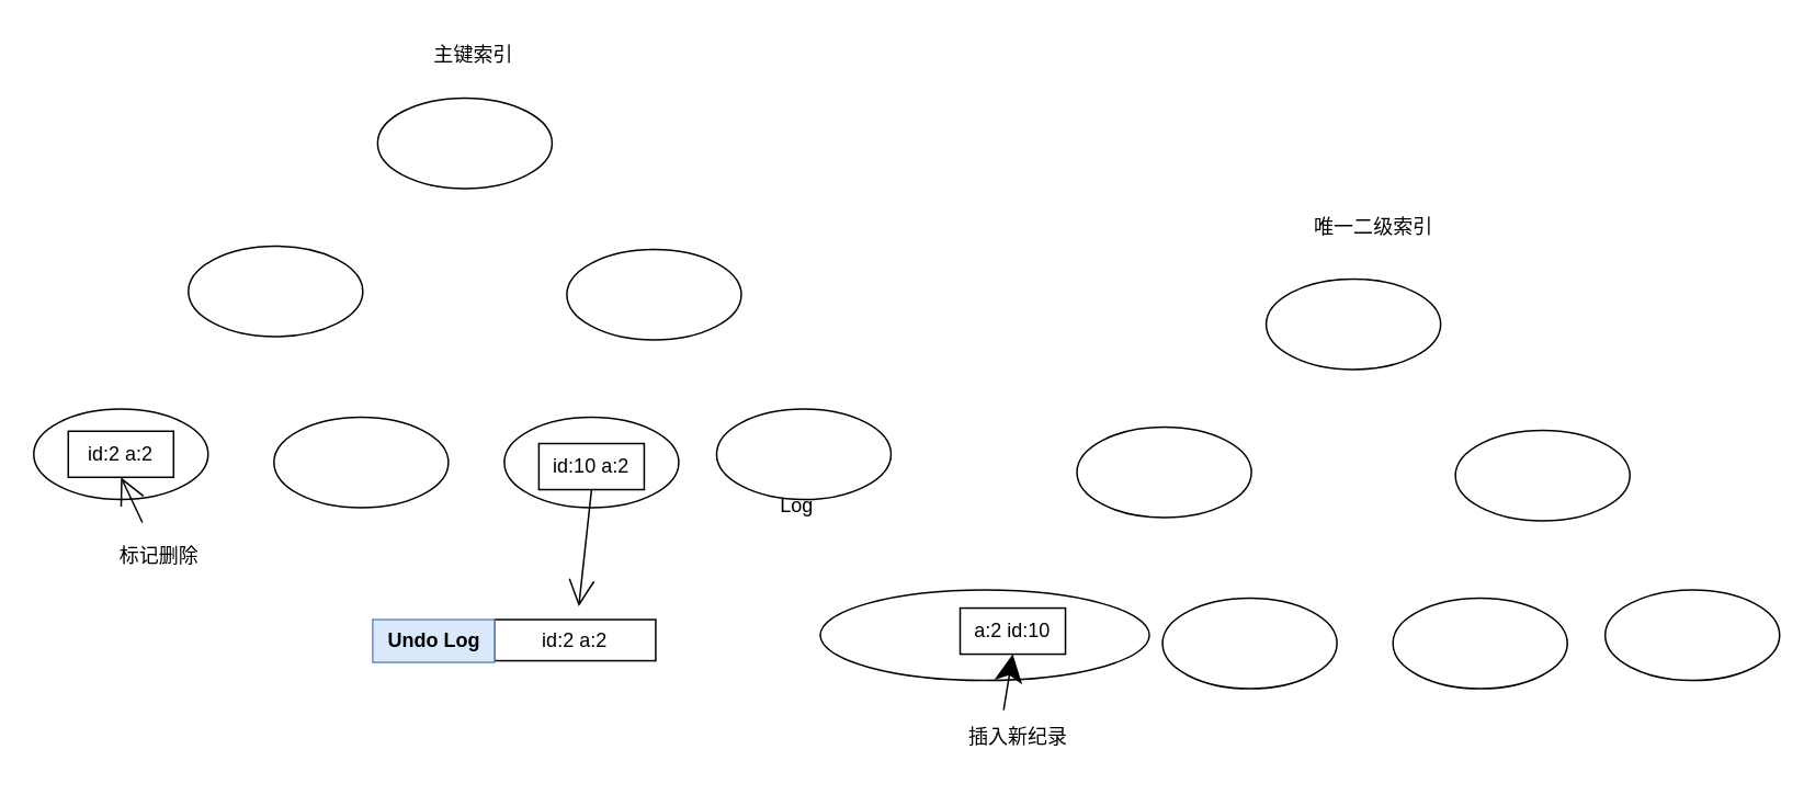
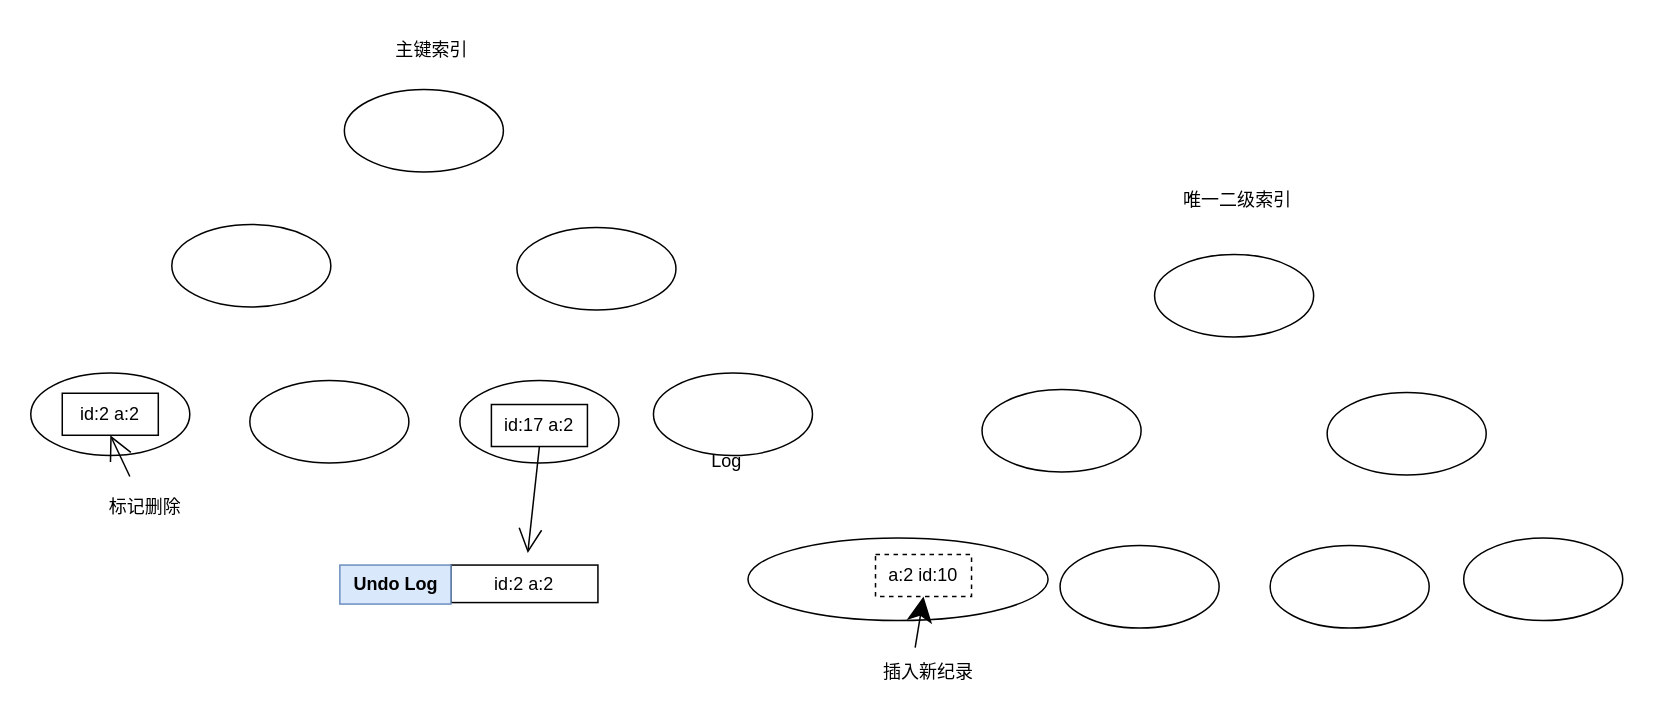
  <mxCell id="0" />
  <mxCell id="1" parent="0" />
  <mxCell id="2" value="" style="ellipse;whiteSpace=wrap;html=1;" vertex="1" parent="1"><mxGeometry x="229" y="59" width="106" height="55" as="geometry" /></mxCell>
  <mxCell id="3" value="" style="ellipse;whiteSpace=wrap;html=1;" vertex="1" parent="1"><mxGeometry x="114" y="149" width="106" height="55" as="geometry" /></mxCell>
  <mxCell id="4" value="" style="ellipse;whiteSpace=wrap;html=1;" vertex="1" parent="1"><mxGeometry x="344" y="151" width="106" height="55" as="geometry" /></mxCell>
  <mxCell id="5" value="" style="ellipse;whiteSpace=wrap;html=1;" vertex="1" parent="1"><mxGeometry x="20" y="248" width="106" height="55" as="geometry" /></mxCell>
  <mxCell id="6" value="" style="ellipse;whiteSpace=wrap;html=1;" vertex="1" parent="1"><mxGeometry x="166" y="253" width="106" height="55" as="geometry" /></mxCell>
  <mxCell id="7" value="" style="ellipse;whiteSpace=wrap;html=1;" vertex="1" parent="1"><mxGeometry x="306" y="253" width="106" height="55" as="geometry" /></mxCell>
  <mxCell id="8" value="" style="ellipse;whiteSpace=wrap;html=1;" vertex="1" parent="1"><mxGeometry x="435" y="248" width="106" height="55" as="geometry" /></mxCell>
  <mxCell id="9" value="id:2 a:2" style="rounded=0;whiteSpace=wrap;html=1;" vertex="1" parent="1"><mxGeometry x="41" y="261.5" width="64" height="28" as="geometry" /></mxCell>
  <mxCell id="10" value="标记删除" style="text;html=1;align=center;verticalAlign=middle;resizable=0;points=[];autosize=1;strokeColor=none;fillColor=none;" vertex="1" parent="1"><mxGeometry x="63" y="325" width="66" height="26" as="geometry" /></mxCell>
  <mxCell id="11" value="" style="edgeStyle=none;orthogonalLoop=1;jettySize=auto;html=1;rounded=0;endArrow=open;startSize=14;endSize=14;sourcePerimeterSpacing=8;targetPerimeterSpacing=8;curved=1;entryX=0.5;entryY=1;entryDx=0;entryDy=0;" edge="1" parent="1" source="10" target="9"><mxGeometry width="140" relative="1" as="geometry"><mxPoint x="196" y="308" as="sourcePoint" /><mxPoint x="336" y="308" as="targetPoint" /><Array as="points" /></mxGeometry></mxCell>
  <mxCell id="12" value="" style="ellipse;whiteSpace=wrap;html=1;" vertex="1" parent="1"><mxGeometry x="769" y="169" width="106" height="55" as="geometry" /></mxCell>
  <mxCell id="13" value="" style="ellipse;whiteSpace=wrap;html=1;" vertex="1" parent="1"><mxGeometry x="654" y="259" width="106" height="55" as="geometry" /></mxCell>
  <mxCell id="14" value="" style="ellipse;whiteSpace=wrap;html=1;" vertex="1" parent="1"><mxGeometry x="884" y="261" width="106" height="55" as="geometry" /></mxCell>
  <mxCell id="15" value="" style="ellipse;whiteSpace=wrap;html=1;" vertex="1" parent="1"><mxGeometry x="498" y="358" width="200" height="55" as="geometry" /></mxCell>
  <mxCell id="16" value="" style="ellipse;whiteSpace=wrap;html=1;" vertex="1" parent="1"><mxGeometry x="706" y="363" width="106" height="55" as="geometry" /></mxCell>
  <mxCell id="17" value="" style="ellipse;whiteSpace=wrap;html=1;" vertex="1" parent="1"><mxGeometry x="846" y="363" width="106" height="55" as="geometry" /></mxCell>
  <mxCell id="18" value="" style="ellipse;whiteSpace=wrap;html=1;" vertex="1" parent="1"><mxGeometry x="975" y="358" width="106" height="55" as="geometry" /></mxCell>
  <mxCell id="19" value="Log" style="text;strokeColor=none;fillColor=none;html=1;align=center;verticalAlign=middle;whiteSpace=wrap;rounded=0;" vertex="1" parent="1"><mxGeometry x="454" y="292" width="60" height="30" as="geometry" /></mxCell>
- <mxCell id="20" value="唯一二级索引&lt;br&gt;" style="text;html=1;align=center;verticalAlign=middle;resizable=0;points=[];autosize=1;strokeColor=none;fillColor=none;" vertex="1" parent="1"><mxGeometry x="789" y="125" width="90" height="26" as="geometry" /></mxCell>
+ <mxCell id="20" value="唯一二级索引&lt;br&gt;" style="text;html=1;align=center;verticalAlign=middle;resizable=0;points=[];autosize=1;strokeColor=none;fillColor=none;" vertex="1" parent="1"><mxGeometry x="779" y="120" width="90" height="26" as="geometry" /></mxCell>
  <mxCell id="21" value="主键索引" style="text;html=1;align=center;verticalAlign=middle;resizable=0;points=[];autosize=1;strokeColor=none;fillColor=none;" vertex="1" parent="1"><mxGeometry x="254" y="20" width="66" height="26" as="geometry" /></mxCell>
- <mxCell id="22" value="id:10 a:2" style="rounded=0;whiteSpace=wrap;html=1;" vertex="1" parent="1"><mxGeometry x="327" y="269" width="64" height="28" as="geometry" /></mxCell>
- <mxCell id="23" value="a:2 id:10" style="rounded=0;whiteSpace=wrap;html=1;" vertex="1" parent="1"><mxGeometry x="583" y="369" width="64" height="28" as="geometry" /></mxCell>
+ <mxCell id="22" value="id:17 a:2" style="rounded=0;whiteSpace=wrap;html=1;" vertex="1" parent="1"><mxGeometry x="327" y="269" width="64" height="28" as="geometry" /></mxCell>
+ <mxCell id="23" value="a:2 id:10" style="rounded=0;whiteSpace=wrap;html=1;dashed=1;" vertex="1" parent="1"><mxGeometry x="583" y="369" width="64" height="28" as="geometry" /></mxCell>
  <mxCell id="24" value="插入新纪录" style="text;html=1;align=center;verticalAlign=middle;resizable=0;points=[];autosize=1;strokeColor=none;fillColor=none;" vertex="1" parent="1"><mxGeometry x="579" y="435" width="78" height="26" as="geometry" /></mxCell>
  <mxCell id="25" value="" style="edgeStyle=none;orthogonalLoop=1;jettySize=auto;html=1;rounded=0;endArrow=classic;startSize=14;endSize=14;sourcePerimeterSpacing=8;targetPerimeterSpacing=8;curved=1;entryX=0.5;entryY=1;entryDx=0;entryDy=0;exitX=0.39;exitY=-0.15;exitDx=0;exitDy=0;exitPerimeter=0;" edge="1" parent="1" source="24" target="23"><mxGeometry width="140" relative="1" as="geometry"><mxPoint x="588" y="440" as="sourcePoint" /><mxPoint x="570" y="408" as="targetPoint" /><Array as="points" /></mxGeometry></mxCell>
  <mxCell id="26" value="" style="edgeStyle=none;orthogonalLoop=1;jettySize=auto;html=1;rounded=0;endArrow=open;startSize=14;endSize=14;sourcePerimeterSpacing=8;targetPerimeterSpacing=8;curved=1;exitX=0.5;exitY=1;exitDx=0;exitDy=0;" edge="1" parent="1" source="22" target="27"><mxGeometry width="140" relative="1" as="geometry"><mxPoint x="369" y="494" as="sourcePoint" /><mxPoint x="347" y="366" as="targetPoint" /><Array as="points" /></mxGeometry></mxCell>
  <mxCell id="27" value="id:2 a:2" style="rounded=0;whiteSpace=wrap;html=1;" vertex="1" parent="1"><mxGeometry x="300" y="376" width="98" height="25" as="geometry" /></mxCell>
  <mxCell id="28" value="Undo Log" style="text;html=1;align=center;verticalAlign=middle;resizable=0;points=[];autosize=1;strokeColor=#6c8ebf;fillColor=#dae8fc;fontStyle=1" vertex="1" parent="1"><mxGeometry x="226" y="376" width="74" height="26" as="geometry" /></mxCell>
